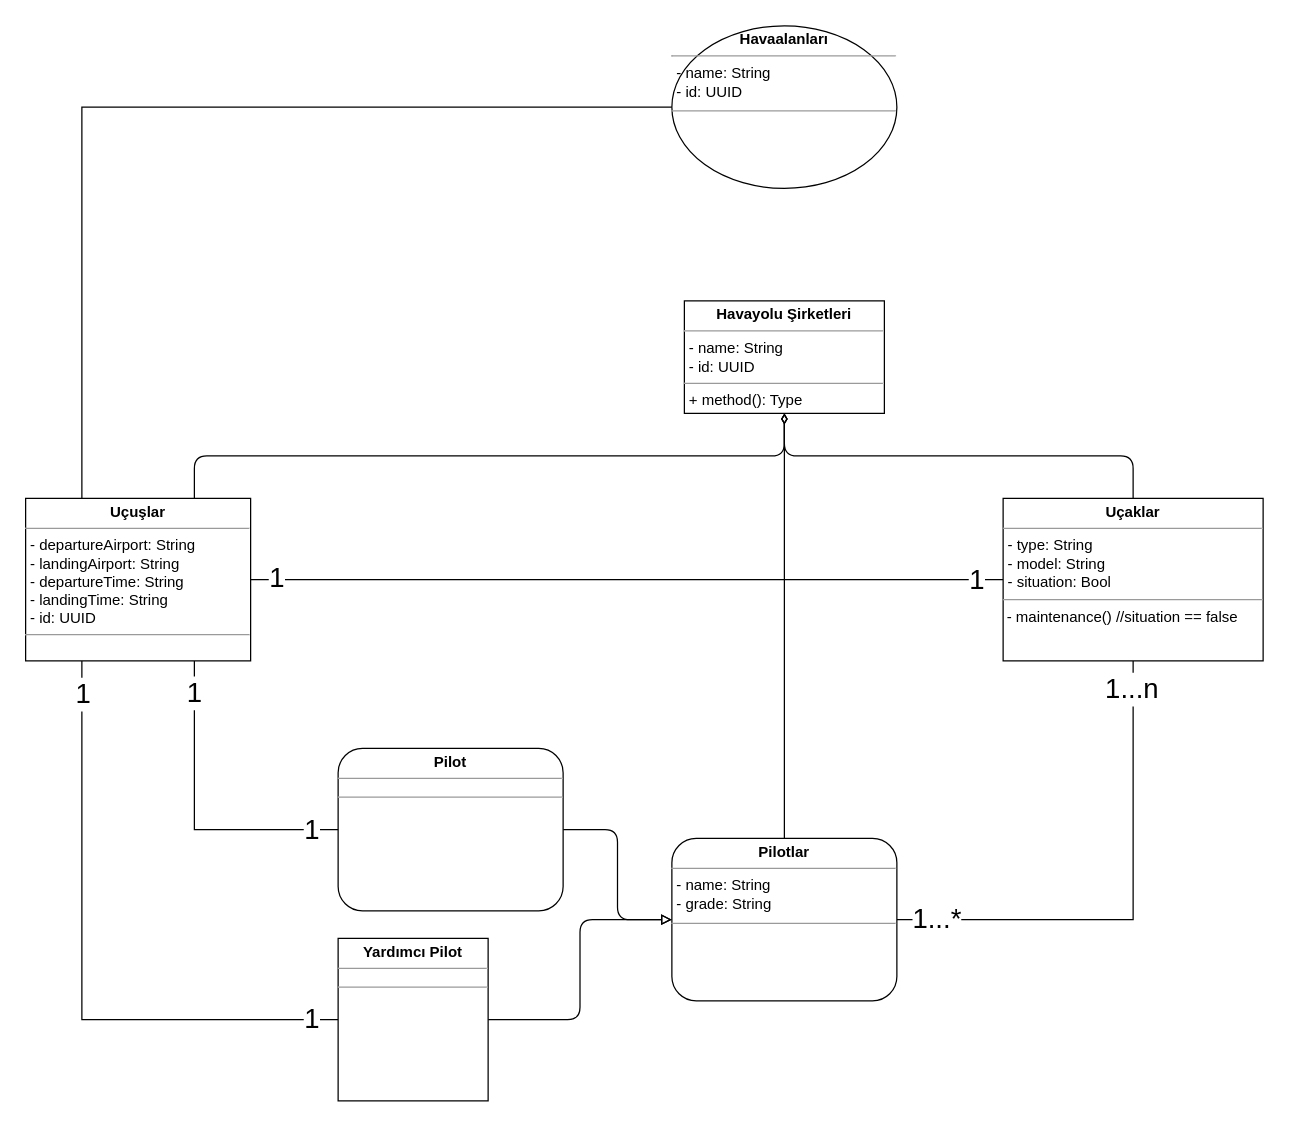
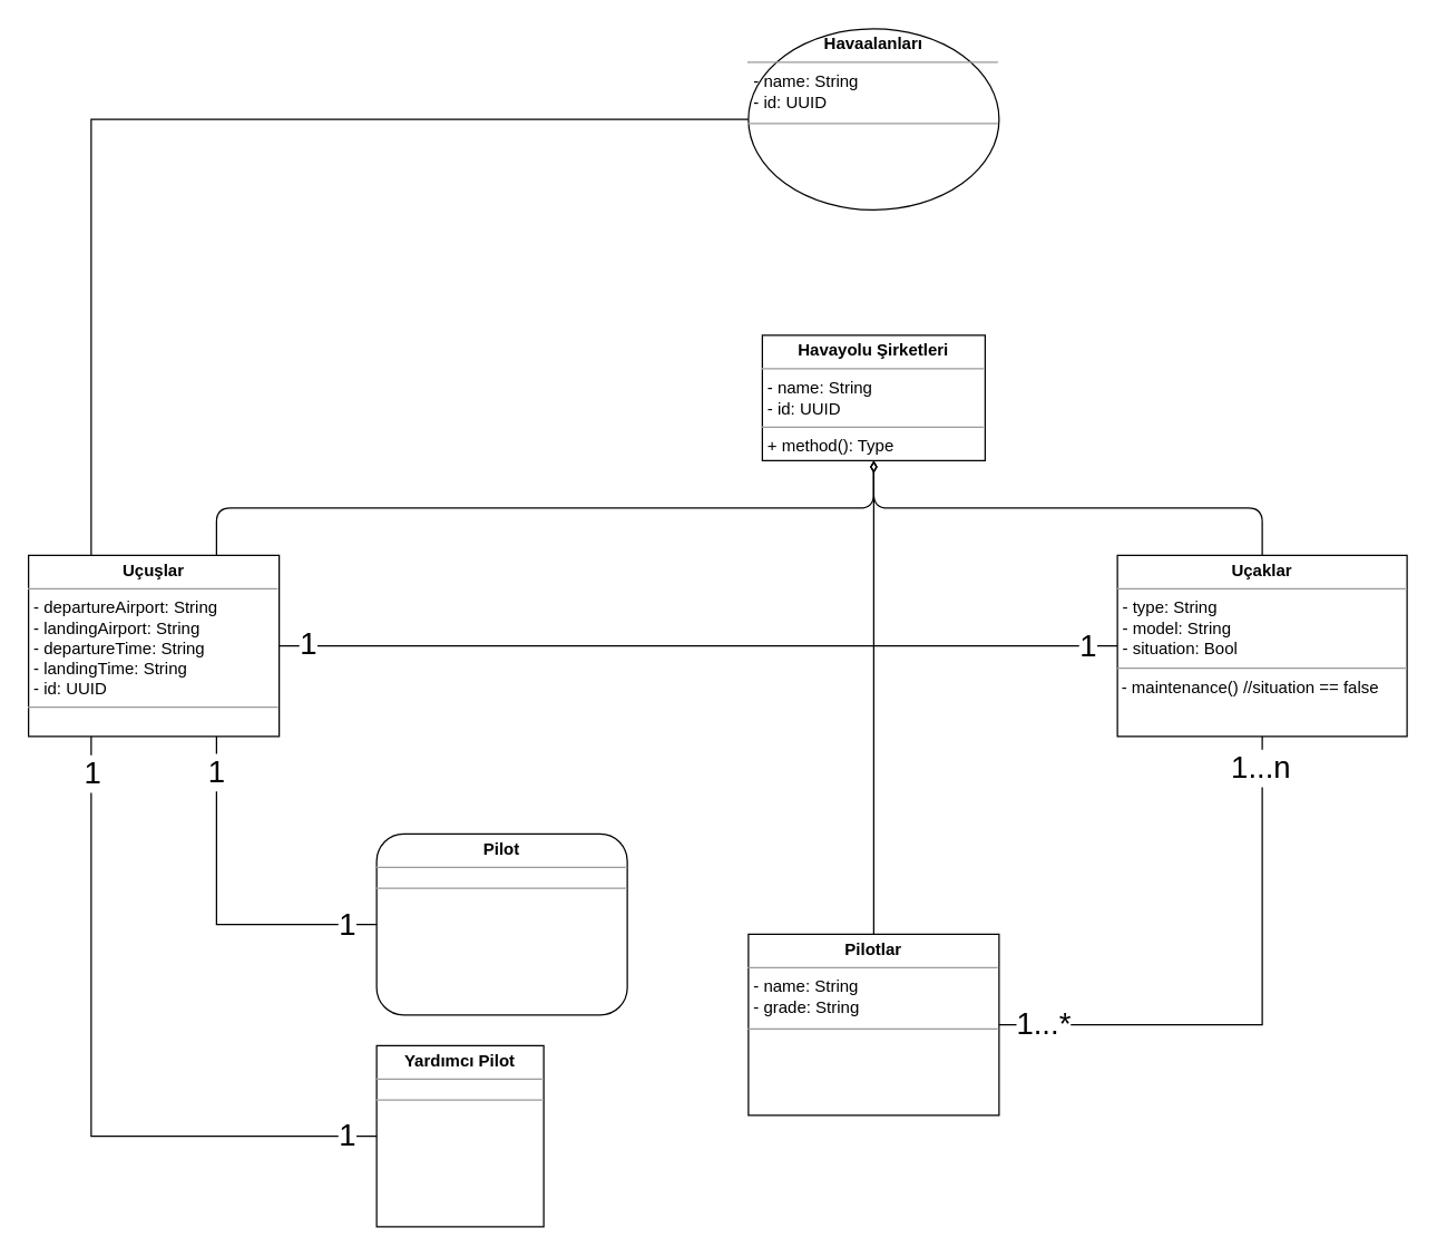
  <mxCell id="0" />
  <mxCell id="1" parent="0" />
  <mxCell id="2" style="edgeStyle=orthogonalEdgeStyle;rounded=1;orthogonalLoop=1;jettySize=auto;html=1;exitX=0.75;exitY=0;exitDx=0;exitDy=0;entryX=0.5;entryY=1;entryDx=0;entryDy=0;endArrow=diamondThin;endFill=0;" edge="1" parent="1" source="3" target="19"><mxGeometry relative="1" as="geometry" /></mxCell>
  <mxCell id="3" value="&lt;p style=&quot;margin:0px;margin-top:4px;text-align:center;&quot;&gt;&lt;b&gt;Uçuşlar&lt;/b&gt;&lt;/p&gt;&lt;hr size=&quot;1&quot;&gt;&lt;p style=&quot;border-color: var(--border-color); margin: 0px 0px 0px 4px;&quot;&gt;- departureAirport: String&lt;/p&gt;&lt;p style=&quot;border-color: var(--border-color); margin: 0px 0px 0px 4px;&quot;&gt;- landingAirport: String&lt;/p&gt;&lt;p style=&quot;border-color: var(--border-color); margin: 0px 0px 0px 4px;&quot;&gt;&lt;span style=&quot;background-color: initial;&quot;&gt;- departureTime: String&lt;/span&gt;&lt;br&gt;&lt;/p&gt;&lt;p style=&quot;border-color: var(--border-color); margin: 0px 0px 0px 4px;&quot;&gt;- landingTime: String&lt;/p&gt;&lt;p style=&quot;border-color: var(--border-color); margin: 0px 0px 0px 4px;&quot;&gt;- id: UUID&lt;/p&gt;&lt;hr size=&quot;1&quot;&gt;&lt;div style=&quot;height:2px;&quot;&gt;&lt;/div&gt;" style="verticalAlign=top;align=left;overflow=fill;fontSize=12;fontFamily=Helvetica;html=1;whiteSpace=wrap;" vertex="1" parent="1"><mxGeometry x="20" y="398" width="180" height="130" as="geometry" /></mxCell>
  <mxCell id="4" style="edgeStyle=orthogonalEdgeStyle;rounded=1;orthogonalLoop=1;jettySize=auto;html=1;exitX=0.5;exitY=0;exitDx=0;exitDy=0;entryX=0.5;entryY=1;entryDx=0;entryDy=0;endArrow=diamondThin;endFill=0;" edge="1" parent="1" source="8" target="19"><mxGeometry relative="1" as="geometry" /></mxCell>
  <mxCell id="5" style="edgeStyle=orthogonalEdgeStyle;rounded=0;orthogonalLoop=1;jettySize=auto;html=1;entryX=1;entryY=0.5;entryDx=0;entryDy=0;endArrow=none;endFill=0;" edge="1" parent="1" source="8" target="3"><mxGeometry relative="1" as="geometry" /></mxCell>
  <mxCell id="6" value="1" style="edgeLabel;html=1;align=center;verticalAlign=middle;resizable=0;points=[];fontSize=22;" vertex="1" connectable="0" parent="5"><mxGeometry x="0.032" y="7" relative="1" as="geometry"><mxPoint x="289" y="-7" as="offset" /></mxGeometry></mxCell>
  <mxCell id="7" value="1" style="edgeLabel;html=1;align=center;verticalAlign=middle;resizable=0;points=[];fontSize=22;" vertex="1" connectable="0" parent="5"><mxGeometry x="0.196" y="-2" relative="1" as="geometry"><mxPoint x="-222" as="offset" /></mxGeometry></mxCell>
  <mxCell id="8" value="&lt;p style=&quot;margin:0px;margin-top:4px;text-align:center;&quot;&gt;&lt;b&gt;Uçaklar&lt;/b&gt;&lt;/p&gt;&lt;hr size=&quot;1&quot;&gt;&lt;p style=&quot;border-color: var(--border-color); margin: 0px 0px 0px 4px;&quot;&gt;- type: String&lt;/p&gt;&lt;p style=&quot;border-color: var(--border-color); margin: 0px 0px 0px 4px;&quot;&gt;- model: String&lt;/p&gt;&lt;p style=&quot;border-color: var(--border-color); margin: 0px 0px 0px 4px;&quot;&gt;-&amp;nbsp;situation: Bool&lt;/p&gt;&lt;hr size=&quot;1&quot;&gt;&lt;div style=&quot;height:2px;&quot;&gt;&amp;nbsp;-&amp;nbsp;maintenance() //situation == false&lt;/div&gt;" style="verticalAlign=top;align=left;overflow=fill;fontSize=12;fontFamily=Helvetica;html=1;whiteSpace=wrap;" vertex="1" parent="1"><mxGeometry x="802" y="398" width="208" height="130" as="geometry" /></mxCell>
  <mxCell id="9" style="edgeStyle=orthogonalEdgeStyle;rounded=0;orthogonalLoop=1;jettySize=auto;html=1;entryX=0.5;entryY=1;entryDx=0;entryDy=0;endArrow=diamondThin;endFill=0;" edge="1" parent="1" source="11" target="19"><mxGeometry relative="1" as="geometry" /></mxCell>
  <mxCell id="10" style="edgeStyle=orthogonalEdgeStyle;rounded=0;orthogonalLoop=1;jettySize=auto;html=1;exitX=1;exitY=0.5;exitDx=0;exitDy=0;entryX=0.5;entryY=1;entryDx=0;entryDy=0;endArrow=none;endFill=0;" edge="1" parent="1" source="11" target="8"><mxGeometry relative="1" as="geometry" /></mxCell>
- <mxCell id="11" value="&lt;p style=&quot;margin:0px;margin-top:4px;text-align:center;&quot;&gt;&lt;b&gt;Pilotlar&lt;/b&gt;&lt;/p&gt;&lt;hr size=&quot;1&quot;&gt;&lt;p style=&quot;border-color: var(--border-color); margin: 0px 0px 0px 4px;&quot;&gt;- name: String&lt;/p&gt;&lt;p style=&quot;border-color: var(--border-color); margin: 0px 0px 0px 4px;&quot;&gt;- grade: String&lt;/p&gt;&lt;div style=&quot;height:2px;&quot;&gt;&lt;/div&gt;&lt;hr size=&quot;1&quot;&gt;&lt;div style=&quot;height:2px;&quot;&gt;&lt;/div&gt;" style="verticalAlign=top;align=left;overflow=fill;fontSize=12;fontFamily=Helvetica;html=1;whiteSpace=wrap;rounded=1;" vertex="1" parent="1"><mxGeometry x="537" y="670" width="180" height="130" as="geometry" /></mxCell>
+ <mxCell id="11" value="&lt;p style=&quot;margin:0px;margin-top:4px;text-align:center;&quot;&gt;&lt;b&gt;Pilotlar&lt;/b&gt;&lt;/p&gt;&lt;hr size=&quot;1&quot;&gt;&lt;p style=&quot;border-color: var(--border-color); margin: 0px 0px 0px 4px;&quot;&gt;- name: String&lt;/p&gt;&lt;p style=&quot;border-color: var(--border-color); margin: 0px 0px 0px 4px;&quot;&gt;- grade: String&lt;/p&gt;&lt;div style=&quot;height:2px;&quot;&gt;&lt;/div&gt;&lt;hr size=&quot;1&quot;&gt;&lt;div style=&quot;height:2px;&quot;&gt;&lt;/div&gt;" style="verticalAlign=top;align=left;overflow=fill;fontSize=12;fontFamily=Helvetica;html=1;whiteSpace=wrap;" vertex="1" parent="1"><mxGeometry x="537" y="670" width="180" height="130" as="geometry" /></mxCell>
  <mxCell id="12" style="edgeStyle=orthogonalEdgeStyle;rounded=0;orthogonalLoop=1;jettySize=auto;html=1;exitX=0;exitY=0.5;exitDx=0;exitDy=0;entryX=0.25;entryY=0;entryDx=0;entryDy=0;endArrow=none;endFill=0;" edge="1" parent="1" source="13" target="3"><mxGeometry relative="1" as="geometry" /></mxCell>
  <mxCell id="13" value="&lt;p style=&quot;margin:0px;margin-top:4px;text-align:center;&quot;&gt;&lt;b&gt;Havaalanları&lt;/b&gt;&lt;/p&gt;&lt;hr size=&quot;1&quot;&gt;&lt;p style=&quot;border-color: var(--border-color); margin: 0px 0px 0px 4px;&quot;&gt;- name: String&lt;/p&gt;&lt;p style=&quot;border-color: var(--border-color); margin: 0px 0px 0px 4px;&quot;&gt;- id: UUID&lt;/p&gt;&lt;div style=&quot;height:2px;&quot;&gt;&lt;/div&gt;&lt;hr size=&quot;1&quot;&gt;&lt;div style=&quot;height:2px;&quot;&gt;&lt;/div&gt;" style="ellipse;verticalAlign=top;align=left;overflow=fill;fontSize=12;fontFamily=Helvetica;html=1;whiteSpace=wrap;" vertex="1" parent="1"><mxGeometry x="537" y="20" width="180" height="130" as="geometry" /></mxCell>
- <mxCell id="14" style="edgeStyle=orthogonalEdgeStyle;rounded=1;orthogonalLoop=1;jettySize=auto;html=1;exitX=1;exitY=0.5;exitDx=0;exitDy=0;entryX=0;entryY=0.5;entryDx=0;entryDy=0;endArrow=block;endFill=0;" edge="1" parent="1" source="15" target="11"><mxGeometry relative="1" as="geometry" /></mxCell>
  <mxCell id="15" value="&lt;p style=&quot;margin:0px;margin-top:4px;text-align:center;&quot;&gt;&lt;b&gt;Pilot&lt;/b&gt;&lt;/p&gt;&lt;hr size=&quot;1&quot;&gt;&lt;div style=&quot;height:2px;&quot;&gt;&lt;/div&gt;&lt;hr size=&quot;1&quot;&gt;&lt;div style=&quot;height:2px;&quot;&gt;&lt;/div&gt;" style="verticalAlign=top;align=left;overflow=fill;fontSize=12;fontFamily=Helvetica;html=1;whiteSpace=wrap;rounded=1;" vertex="1" parent="1"><mxGeometry x="270" y="598" width="180" height="130" as="geometry" /></mxCell>
- <mxCell id="16" style="edgeStyle=orthogonalEdgeStyle;rounded=1;orthogonalLoop=1;jettySize=auto;html=1;entryX=0;entryY=0.5;entryDx=0;entryDy=0;endArrow=block;endFill=0;exitX=1;exitY=0.5;exitDx=0;exitDy=0;" edge="1" parent="1" source="18" target="11"><mxGeometry relative="1" as="geometry" /></mxCell>
  <mxCell id="17" style="edgeStyle=orthogonalEdgeStyle;rounded=0;orthogonalLoop=1;jettySize=auto;html=1;exitX=0;exitY=0.5;exitDx=0;exitDy=0;entryX=0.25;entryY=1;entryDx=0;entryDy=0;endArrow=none;endFill=0;" edge="1" parent="1" source="18" target="3"><mxGeometry relative="1" as="geometry" /></mxCell>
  <mxCell id="18" value="&lt;p style=&quot;margin:0px;margin-top:4px;text-align:center;&quot;&gt;&lt;b&gt;Yardımcı Pilot&lt;/b&gt;&lt;/p&gt;&lt;hr size=&quot;1&quot;&gt;&lt;div style=&quot;height:2px;&quot;&gt;&lt;/div&gt;&lt;hr size=&quot;1&quot;&gt;&lt;div style=&quot;height:2px;&quot;&gt;&lt;/div&gt;" style="verticalAlign=top;align=left;overflow=fill;fontSize=12;fontFamily=Helvetica;html=1;whiteSpace=wrap;" vertex="1" parent="1"><mxGeometry x="270" y="750" width="120" height="130" as="geometry" /></mxCell>
  <mxCell id="19" value="&lt;p style=&quot;margin:0px;margin-top:4px;text-align:center;&quot;&gt;&lt;b&gt;Havayolu Şirketleri&lt;/b&gt;&lt;/p&gt;&lt;hr size=&quot;1&quot;&gt;&lt;p style=&quot;margin:0px;margin-left:4px;&quot;&gt;- name: String&lt;/p&gt;&lt;p style=&quot;margin:0px;margin-left:4px;&quot;&gt;- id: UUID&lt;/p&gt;&lt;hr size=&quot;1&quot;&gt;&lt;p style=&quot;margin:0px;margin-left:4px;&quot;&gt;+ method(): Type&lt;/p&gt;" style="verticalAlign=top;align=left;overflow=fill;fontSize=12;fontFamily=Helvetica;html=1;whiteSpace=wrap;" vertex="1" parent="1"><mxGeometry x="547" y="240" width="160" height="90" as="geometry" /></mxCell>
  <mxCell id="20" style="edgeStyle=orthogonalEdgeStyle;rounded=0;orthogonalLoop=1;jettySize=auto;html=1;exitX=0;exitY=0.5;exitDx=0;exitDy=0;entryX=0.75;entryY=1;entryDx=0;entryDy=0;endArrow=none;endFill=0;" edge="1" parent="1" source="15" target="3"><mxGeometry relative="1" as="geometry" /></mxCell>
  <mxCell id="21" value="&lt;font style=&quot;font-size: 22px;&quot;&gt;1&lt;/font&gt;" style="edgeLabel;html=1;align=center;verticalAlign=middle;resizable=0;points=[];" vertex="1" connectable="0" parent="20"><mxGeometry x="-0.826" relative="1" as="geometry"><mxPoint as="offset" /></mxGeometry></mxCell>
  <mxCell id="22" value="&lt;font style=&quot;font-size: 22px;&quot;&gt;1&lt;/font&gt;" style="edgeLabel;html=1;align=center;verticalAlign=middle;resizable=0;points=[];" vertex="1" connectable="0" parent="20"><mxGeometry x="-0.826" relative="1" as="geometry"><mxPoint x="-94" y="-110" as="offset" /></mxGeometry></mxCell>
  <mxCell id="23" value="&lt;font style=&quot;font-size: 22px;&quot;&gt;1&lt;/font&gt;" style="edgeLabel;html=1;align=center;verticalAlign=middle;resizable=0;points=[];" vertex="1" connectable="0" parent="20"><mxGeometry x="-0.826" relative="1" as="geometry"><mxPoint x="-183" y="-109" as="offset" /></mxGeometry></mxCell>
  <mxCell id="24" value="&lt;font style=&quot;font-size: 22px;&quot;&gt;1&lt;/font&gt;" style="edgeLabel;html=1;align=center;verticalAlign=middle;resizable=0;points=[];" vertex="1" connectable="0" parent="20"><mxGeometry x="-0.826" relative="1" as="geometry"><mxPoint y="151" as="offset" /></mxGeometry></mxCell>
  <mxCell id="25" value="&lt;font style=&quot;font-size: 22px;&quot;&gt;1...n&lt;/font&gt;" style="edgeLabel;html=1;align=center;verticalAlign=middle;resizable=0;points=[];" vertex="1" connectable="0" parent="20"><mxGeometry x="-0.826" relative="1" as="geometry"><mxPoint x="656" y="-113" as="offset" /></mxGeometry></mxCell>
  <mxCell id="26" value="&lt;font style=&quot;font-size: 22px;&quot;&gt;1...*&lt;/font&gt;" style="edgeLabel;html=1;align=center;verticalAlign=middle;resizable=0;points=[];" vertex="1" connectable="0" parent="20"><mxGeometry x="-0.826" relative="1" as="geometry"><mxPoint x="500" y="71" as="offset" /></mxGeometry></mxCell>
